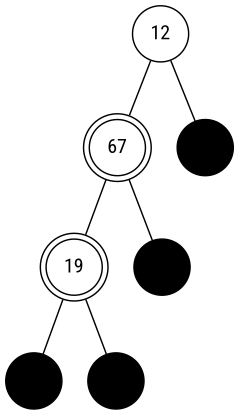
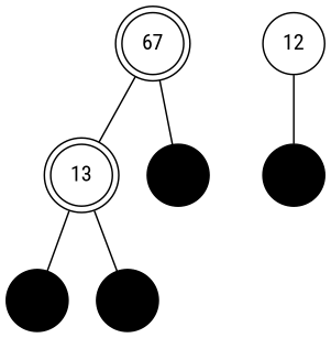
  graph {
    fontname="Roboto Condensed"
    node [fontname="Roboto Condensed" ordering=out shape=circle color=black fillcolor=black style=filled]
    edge [fontname="Roboto Condensed"]
    n1 [label=67 shape=doublecircle color="" fillcolor="" style=""]
-   19 [shape=doublecircle color="" fillcolor="" style=""]
+   19 [shape=doublecircle label=13 color="" fillcolor="" style=""]
    e4
    e2
    e3
    12 [color="" fillcolor="" style=""]
    e1
    n1 -- 19
    n1 -- e4
    19 -- e2
    19 -- e3
-   12 -- n1
    12 -- e1
  }
